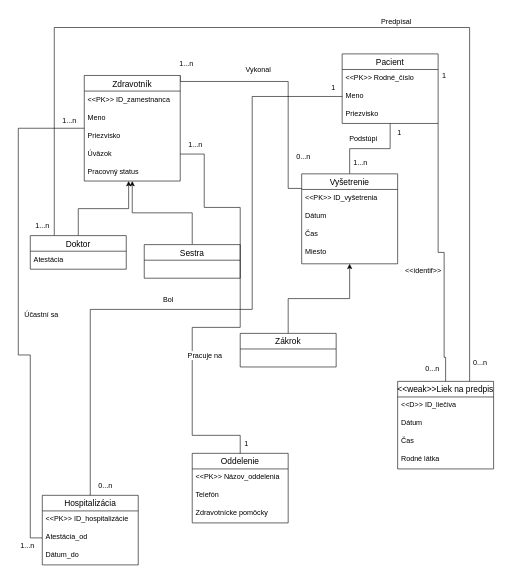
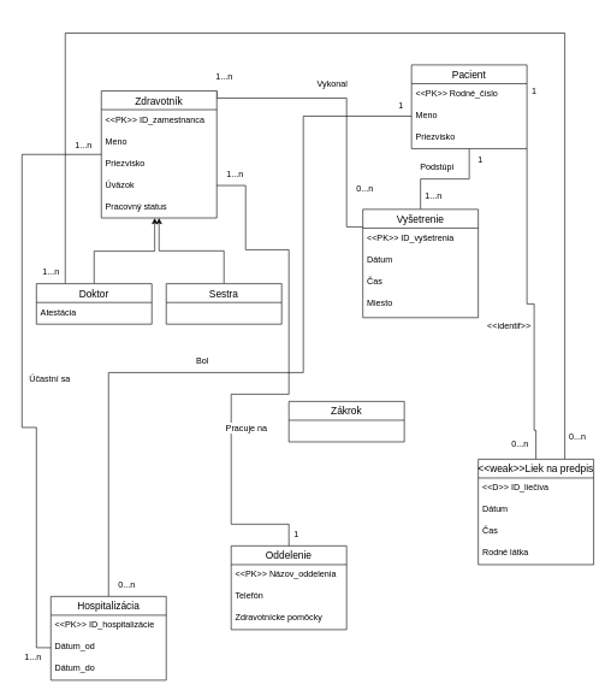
  <mxCell id="0" />
  <mxCell id="1" parent="0" />
  <mxCell id="2" style="edgeStyle=orthogonalEdgeStyle;rounded=0;orthogonalLoop=1;jettySize=auto;html=1;exitX=1;exitY=0;exitDx=0;exitDy=0;entryX=0.022;entryY=-0.056;entryDx=0;entryDy=0;entryPerimeter=0;endArrow=none;endFill=0;" edge="1" parent="1" source="4" target="21"><mxGeometry relative="1" as="geometry"><Array as="points"><mxPoint x="300" y="135" /><mxPoint x="480" y="135" /><mxPoint x="480" y="313" /></Array></mxGeometry></mxCell>
  <mxCell id="3" style="edgeStyle=orthogonalEdgeStyle;rounded=0;orthogonalLoop=1;jettySize=auto;html=1;entryX=0;entryY=0.5;entryDx=0;entryDy=0;fontSize=12;endArrow=none;endFill=0;" edge="1" parent="1" source="4" target="40"><mxGeometry relative="1" as="geometry"><Array as="points"><mxPoint x="30" y="213" /><mxPoint x="30" y="591" /><mxPoint x="50" y="591" /><mxPoint x="50" y="896" /></Array></mxGeometry></mxCell>
  <mxCell id="4" value="Zdravotník" style="swimlane;fontStyle=0;childLayout=stackLayout;horizontal=1;startSize=26;horizontalStack=0;resizeParent=1;resizeParentMax=0;resizeLast=0;collapsible=1;marginBottom=0;align=center;fontSize=14;" parent="1" vertex="1"><mxGeometry x="140" y="125" width="160" height="176" as="geometry" /></mxCell>
  <mxCell id="5" value="&lt;&lt;PK&gt;&gt; ID_zamestnanca" style="text;strokeColor=none;fillColor=none;spacingLeft=4;spacingRight=4;overflow=hidden;rotatable=0;points=[[0,0.5],[1,0.5]];portConstraint=eastwest;fontSize=12;" parent="4" vertex="1"><mxGeometry y="26" width="160" height="30" as="geometry" /></mxCell>
  <mxCell id="6" value="Meno" style="text;strokeColor=none;fillColor=none;spacingLeft=4;spacingRight=4;overflow=hidden;rotatable=0;points=[[0,0.5],[1,0.5]];portConstraint=eastwest;fontSize=12;" parent="4" vertex="1"><mxGeometry y="56" width="160" height="30" as="geometry" /></mxCell>
  <mxCell id="7" value="Priezvisko" style="text;strokeColor=none;fillColor=none;spacingLeft=4;spacingRight=4;overflow=hidden;rotatable=0;points=[[0,0.5],[1,0.5]];portConstraint=eastwest;fontSize=12;" parent="4" vertex="1"><mxGeometry y="86" width="160" height="30" as="geometry" /></mxCell>
  <mxCell id="8" value="Úväzok" style="text;strokeColor=none;fillColor=none;spacingLeft=4;spacingRight=4;overflow=hidden;rotatable=0;points=[[0,0.5],[1,0.5]];portConstraint=eastwest;fontSize=12;" parent="4" vertex="1"><mxGeometry y="116" width="160" height="30" as="geometry" /></mxCell>
  <mxCell id="9" value="Pracovný status" style="text;strokeColor=none;fillColor=none;spacingLeft=4;spacingRight=4;overflow=hidden;rotatable=0;points=[[0,0.5],[1,0.5]];portConstraint=eastwest;fontSize=12;" parent="4" vertex="1"><mxGeometry y="146" width="160" height="30" as="geometry" /></mxCell>
  <mxCell id="10" style="edgeStyle=orthogonalEdgeStyle;rounded=0;orthogonalLoop=1;jettySize=auto;html=1;entryX=0.5;entryY=0;entryDx=0;entryDy=0;endArrow=none;endFill=0;" edge="1" parent="1" source="12" target="32"><mxGeometry relative="1" as="geometry"><Array as="points"><mxPoint x="730" y="420" /><mxPoint x="740" y="420" /><mxPoint x="740" y="595" /><mxPoint x="743" y="595" /></Array></mxGeometry></mxCell>
  <mxCell id="11" style="edgeStyle=orthogonalEdgeStyle;rounded=0;orthogonalLoop=1;jettySize=auto;html=1;endArrow=none;endFill=0;" edge="1" parent="1" source="12" target="20"><mxGeometry relative="1" as="geometry" /></mxCell>
  <mxCell id="12" value="Pacient" style="swimlane;fontStyle=0;childLayout=stackLayout;horizontal=1;startSize=26;horizontalStack=0;resizeParent=1;resizeParentMax=0;resizeLast=0;collapsible=1;marginBottom=0;align=center;fontSize=14;" parent="1" vertex="1"><mxGeometry x="570" y="89" width="160" height="116" as="geometry" /></mxCell>
  <mxCell id="13" value="&lt;&lt;PK&gt;&gt; Rodné_číslo" style="text;strokeColor=none;fillColor=none;spacingLeft=4;spacingRight=4;overflow=hidden;rotatable=0;points=[[0,0.5],[1,0.5]];portConstraint=eastwest;fontSize=12;" parent="12" vertex="1"><mxGeometry y="26" width="160" height="30" as="geometry" /></mxCell>
  <mxCell id="14" value="Meno" style="text;strokeColor=none;fillColor=none;spacingLeft=4;spacingRight=4;overflow=hidden;rotatable=0;points=[[0,0.5],[1,0.5]];portConstraint=eastwest;fontSize=12;" parent="12" vertex="1"><mxGeometry y="56" width="160" height="30" as="geometry" /></mxCell>
  <mxCell id="15" value="Priezvisko" style="text;strokeColor=none;fillColor=none;spacingLeft=4;spacingRight=4;overflow=hidden;rotatable=0;points=[[0,0.5],[1,0.5]];portConstraint=eastwest;fontSize=12;" parent="12" vertex="1"><mxGeometry y="86" width="160" height="30" as="geometry" /></mxCell>
  <mxCell id="16" value="Oddelenie" style="swimlane;fontStyle=0;childLayout=stackLayout;horizontal=1;startSize=26;horizontalStack=0;resizeParent=1;resizeParentMax=0;resizeLast=0;collapsible=1;marginBottom=0;align=center;fontSize=14;" parent="1" vertex="1"><mxGeometry x="320" y="755" width="160" height="116" as="geometry" /></mxCell>
  <mxCell id="17" value="&lt;&lt;PK&gt;&gt; Názov_oddelenia" style="text;strokeColor=none;fillColor=none;spacingLeft=4;spacingRight=4;overflow=hidden;rotatable=0;points=[[0,0.5],[1,0.5]];portConstraint=eastwest;fontSize=12;" parent="16" vertex="1"><mxGeometry y="26" width="160" height="30" as="geometry" /></mxCell>
  <mxCell id="18" value="Telefón" style="text;strokeColor=none;fillColor=none;spacingLeft=4;spacingRight=4;overflow=hidden;rotatable=0;points=[[0,0.5],[1,0.5]];portConstraint=eastwest;fontSize=12;" parent="16" vertex="1"><mxGeometry y="56" width="160" height="30" as="geometry" /></mxCell>
  <mxCell id="19" value="Zdravotnícke pomôcky" style="text;strokeColor=none;fillColor=none;spacingLeft=4;spacingRight=4;overflow=hidden;rotatable=0;points=[[0,0.5],[1,0.5]];portConstraint=eastwest;fontSize=12;" parent="16" vertex="1"><mxGeometry y="86" width="160" height="30" as="geometry" /></mxCell>
  <mxCell id="20" value="Vyšetrenie" style="swimlane;fontStyle=0;childLayout=stackLayout;horizontal=1;startSize=26;horizontalStack=0;resizeParent=1;resizeParentMax=0;resizeLast=0;collapsible=1;marginBottom=0;align=center;fontSize=14;" parent="1" vertex="1"><mxGeometry x="502.5" y="289" width="160" height="150" as="geometry" /></mxCell>
  <mxCell id="21" value="&lt;&lt;PK&gt;&gt; ID_vyšetrenia" style="text;strokeColor=none;fillColor=none;spacingLeft=4;spacingRight=4;overflow=hidden;rotatable=0;points=[[0,0.5],[1,0.5]];portConstraint=eastwest;fontSize=12;" parent="20" vertex="1"><mxGeometry y="26" width="160" height="30" as="geometry" /></mxCell>
  <mxCell id="22" value="Dátum" style="text;strokeColor=none;fillColor=none;spacingLeft=4;spacingRight=4;overflow=hidden;rotatable=0;points=[[0,0.5],[1,0.5]];portConstraint=eastwest;fontSize=12;" parent="20" vertex="1"><mxGeometry y="56" width="160" height="30" as="geometry" /></mxCell>
  <mxCell id="23" value="Čas&#10;" style="text;strokeColor=none;fillColor=none;spacingLeft=4;spacingRight=4;overflow=hidden;rotatable=0;points=[[0,0.5],[1,0.5]];portConstraint=eastwest;fontSize=12;" parent="20" vertex="1"><mxGeometry y="86" width="160" height="64" as="geometry" /></mxCell>
- <mxCell id="24" style="edgeStyle=orthogonalEdgeStyle;rounded=0;orthogonalLoop=1;jettySize=auto;html=1;" edge="1" parent="1" source="25" target="20"><mxGeometry relative="1" as="geometry" /></mxCell>
  <mxCell id="25" value="Zákrok" style="swimlane;fontStyle=0;childLayout=stackLayout;horizontal=1;startSize=26;horizontalStack=0;resizeParent=1;resizeParentMax=0;resizeLast=0;collapsible=1;marginBottom=0;align=center;fontSize=14;" parent="1" vertex="1"><mxGeometry x="400" y="555" width="160" height="56" as="geometry" /></mxCell>
  <mxCell id="26" style="edgeStyle=orthogonalEdgeStyle;rounded=0;orthogonalLoop=1;jettySize=auto;html=1;" edge="1" parent="1" source="28" target="4"><mxGeometry relative="1" as="geometry"><Array as="points"><mxPoint x="130" y="347" /><mxPoint x="214" y="347" /></Array></mxGeometry></mxCell>
  <mxCell id="27" style="edgeStyle=orthogonalEdgeStyle;rounded=0;orthogonalLoop=1;jettySize=auto;html=1;exitX=0.25;exitY=0;exitDx=0;exitDy=0;entryX=0.75;entryY=0;entryDx=0;entryDy=0;endArrow=none;endFill=0;" edge="1" parent="1" source="28" target="32"><mxGeometry relative="1" as="geometry"><Array as="points"><mxPoint x="90" y="45" /><mxPoint x="783" y="45" /></Array></mxGeometry></mxCell>
  <mxCell id="28" value="Doktor" style="swimlane;fontStyle=0;childLayout=stackLayout;horizontal=1;startSize=26;horizontalStack=0;resizeParent=1;resizeParentMax=0;resizeLast=0;collapsible=1;marginBottom=0;align=center;fontSize=14;" parent="1" vertex="1"><mxGeometry x="50" y="392" width="160" height="56" as="geometry" /></mxCell>
  <mxCell id="29" value="Atestácia" style="text;strokeColor=none;fillColor=none;spacingLeft=4;spacingRight=4;overflow=hidden;rotatable=0;points=[[0,0.5],[1,0.5]];portConstraint=eastwest;fontSize=12;" parent="28" vertex="1"><mxGeometry y="26" width="160" height="30" as="geometry" /></mxCell>
  <mxCell id="30" style="edgeStyle=orthogonalEdgeStyle;rounded=0;orthogonalLoop=1;jettySize=auto;html=1;" edge="1" parent="1" source="31" target="4"><mxGeometry relative="1" as="geometry" /></mxCell>
- <mxCell id="31" value="Sestra" style="swimlane;fontStyle=0;childLayout=stackLayout;horizontal=1;startSize=26;horizontalStack=0;resizeParent=1;resizeParentMax=0;resizeLast=0;collapsible=1;marginBottom=0;align=center;fontSize=14;" parent="1" vertex="1"><mxGeometry x="240" y="407" width="160" height="56" as="geometry" /></mxCell>
+ <mxCell id="31" value="Sestra" style="swimlane;fontStyle=0;childLayout=stackLayout;horizontal=1;startSize=26;horizontalStack=0;resizeParent=1;resizeParentMax=0;resizeLast=0;collapsible=1;marginBottom=0;align=center;fontSize=14;" parent="1" vertex="1"><mxGeometry x="230" y="392" width="160" height="56" as="geometry" /></mxCell>
  <mxCell id="32" value="&lt;&lt;weak&gt;&gt;Liek na predpis" style="swimlane;fontStyle=0;childLayout=stackLayout;horizontal=1;startSize=26;horizontalStack=0;resizeParent=1;resizeParentMax=0;resizeLast=0;collapsible=1;marginBottom=0;align=center;fontSize=14;" parent="1" vertex="1"><mxGeometry x="662.5" y="635" width="160" height="146" as="geometry" /></mxCell>
  <mxCell id="33" value="&lt;&lt;D&gt;&gt; ID_liečiva" style="text;strokeColor=none;fillColor=none;spacingLeft=4;spacingRight=4;overflow=hidden;rotatable=0;points=[[0,0.5],[1,0.5]];portConstraint=eastwest;fontSize=12;" parent="32" vertex="1"><mxGeometry y="26" width="160" height="30" as="geometry" /></mxCell>
  <mxCell id="34" value="Dátum" style="text;strokeColor=none;fillColor=none;spacingLeft=4;spacingRight=4;overflow=hidden;rotatable=0;points=[[0,0.5],[1,0.5]];portConstraint=eastwest;fontSize=12;" parent="32" vertex="1"><mxGeometry y="56" width="160" height="30" as="geometry" /></mxCell>
  <mxCell id="35" value="Čas" style="text;strokeColor=none;fillColor=none;spacingLeft=4;spacingRight=4;overflow=hidden;rotatable=0;points=[[0,0.5],[1,0.5]];portConstraint=eastwest;fontSize=12;" parent="32" vertex="1"><mxGeometry y="86" width="160" height="30" as="geometry" /></mxCell>
  <mxCell id="36" value="Rodné látka" style="text;strokeColor=none;fillColor=none;spacingLeft=4;spacingRight=4;overflow=hidden;rotatable=0;points=[[0,0.5],[1,0.5]];portConstraint=eastwest;fontSize=12;" parent="32" vertex="1"><mxGeometry y="116" width="160" height="30" as="geometry" /></mxCell>
  <mxCell id="37" value="Miesto" style="text;strokeColor=none;fillColor=none;spacingLeft=4;spacingRight=4;overflow=hidden;rotatable=0;points=[[0,0.5],[1,0.5]];portConstraint=eastwest;fontSize=12;" parent="1" vertex="1"><mxGeometry x="502.5" y="405" width="160" height="30" as="geometry" /></mxCell>
  <mxCell id="38" value="Hospitalizácia" style="swimlane;fontStyle=0;childLayout=stackLayout;horizontal=1;startSize=26;horizontalStack=0;resizeParent=1;resizeParentMax=0;resizeLast=0;collapsible=1;marginBottom=0;align=center;fontSize=14;" parent="1" vertex="1"><mxGeometry x="70" y="825" width="160" height="116" as="geometry" /></mxCell>
  <mxCell id="39" value="&lt;&lt;PK&gt;&gt; ID_hospitalizácie" style="text;strokeColor=none;fillColor=none;spacingLeft=4;spacingRight=4;overflow=hidden;rotatable=0;points=[[0,0.5],[1,0.5]];portConstraint=eastwest;fontSize=12;" parent="38" vertex="1"><mxGeometry y="26" width="160" height="30" as="geometry" /></mxCell>
- <mxCell id="40" value="Atestácia_od" style="text;strokeColor=none;fillColor=none;spacingLeft=4;spacingRight=4;overflow=hidden;rotatable=0;points=[[0,0.5],[1,0.5]];portConstraint=eastwest;fontSize=12;" parent="38" vertex="1"><mxGeometry y="56" width="160" height="30" as="geometry" /></mxCell>
+ <mxCell id="40" value="Dátum_od" style="text;strokeColor=none;fillColor=none;spacingLeft=4;spacingRight=4;overflow=hidden;rotatable=0;points=[[0,0.5],[1,0.5]];portConstraint=eastwest;fontSize=12;" parent="38" vertex="1"><mxGeometry y="56" width="160" height="30" as="geometry" /></mxCell>
  <mxCell id="41" value="Dátum_do" style="text;strokeColor=none;fillColor=none;spacingLeft=4;spacingRight=4;overflow=hidden;rotatable=0;points=[[0,0.5],[1,0.5]];portConstraint=eastwest;fontSize=12;" parent="38" vertex="1"><mxGeometry y="86" width="160" height="30" as="geometry" /></mxCell>
  <mxCell id="42" value="1...n" style="text;html=1;align=center;verticalAlign=middle;resizable=0;points=[];autosize=1;strokeColor=none;fillColor=none;" vertex="1" parent="1"><mxGeometry x="285" y="90" width="50" height="30" as="geometry" /></mxCell>
  <mxCell id="43" value="0...n" style="text;html=1;align=center;verticalAlign=middle;resizable=0;points=[];autosize=1;strokeColor=none;fillColor=none;" vertex="1" parent="1"><mxGeometry x="480" y="245" width="50" height="30" as="geometry" /></mxCell>
- <mxCell id="44" value="Vykonal" style="text;html=1;align=center;verticalAlign=middle;resizable=0;points=[];autosize=1;strokeColor=none;fillColor=none;" vertex="1" parent="1"><mxGeometry x="395" y="100" width="70" height="30" as="geometry" /></mxCell>
+ <mxCell id="44" value="Vykonal" style="text;html=1;align=center;verticalAlign=middle;resizable=0;points=[];autosize=1;strokeColor=none;fillColor=none;" vertex="1" parent="1"><mxGeometry x="425" y="100" width="70" height="30" as="geometry" /></mxCell>
  <mxCell id="45" value="1...n" style="text;html=1;align=center;verticalAlign=middle;resizable=0;points=[];autosize=1;strokeColor=none;fillColor=none;" vertex="1" parent="1"><mxGeometry x="45" y="360" width="50" height="30" as="geometry" /></mxCell>
  <mxCell id="46" value="0...n" style="text;html=1;align=center;verticalAlign=middle;resizable=0;points=[];autosize=1;strokeColor=none;fillColor=none;" vertex="1" parent="1"><mxGeometry x="775" y="590" width="50" height="30" as="geometry" /></mxCell>
- <mxCell id="47" value="Predpísal" style="text;html=1;align=center;verticalAlign=middle;resizable=0;points=[];autosize=1;strokeColor=none;fillColor=none;" vertex="1" parent="1"><mxGeometry x="625" y="20" width="70" height="30" as="geometry" /></mxCell>
  <mxCell id="48" value="1" style="text;html=1;align=center;verticalAlign=middle;resizable=0;points=[];autosize=1;strokeColor=none;fillColor=none;" vertex="1" parent="1"><mxGeometry x="725" y="110" width="30" height="30" as="geometry" /></mxCell>
  <mxCell id="49" value="&amp;lt;&amp;lt;identif&amp;gt;&amp;gt;" style="text;html=1;align=center;verticalAlign=middle;resizable=0;points=[];autosize=1;strokeColor=none;fillColor=none;" vertex="1" parent="1"><mxGeometry x="665" y="435" width="80" height="30" as="geometry" /></mxCell>
  <mxCell id="50" value="0...n" style="text;html=1;align=center;verticalAlign=middle;resizable=0;points=[];autosize=1;strokeColor=none;fillColor=none;" vertex="1" parent="1"><mxGeometry x="695" y="600" width="50" height="30" as="geometry" /></mxCell>
  <mxCell id="51" value="1" style="text;html=1;align=center;verticalAlign=middle;resizable=0;points=[];autosize=1;strokeColor=none;fillColor=none;" vertex="1" parent="1"><mxGeometry x="650" y="205" width="30" height="30" as="geometry" /></mxCell>
  <mxCell id="52" value="1...n" style="text;html=1;align=center;verticalAlign=middle;resizable=0;points=[];autosize=1;strokeColor=none;fillColor=none;" vertex="1" parent="1"><mxGeometry x="575" y="255" width="50" height="30" as="geometry" /></mxCell>
  <mxCell id="53" value="Podstúpi" style="text;html=1;align=center;verticalAlign=middle;resizable=0;points=[];autosize=1;strokeColor=none;fillColor=none;" vertex="1" parent="1"><mxGeometry x="570" y="215" width="70" height="30" as="geometry" /></mxCell>
  <mxCell id="54" style="edgeStyle=orthogonalEdgeStyle;rounded=0;orthogonalLoop=1;jettySize=auto;html=1;entryX=0.5;entryY=0;entryDx=0;entryDy=0;endArrow=none;endFill=0;" edge="1" parent="1" source="14" target="38"><mxGeometry relative="1" as="geometry"><Array as="points"><mxPoint x="420" y="160" /><mxPoint x="420" y="515" /><mxPoint x="150" y="515" /></Array></mxGeometry></mxCell>
  <mxCell id="55" value="1" style="text;html=1;align=center;verticalAlign=middle;resizable=0;points=[];autosize=1;strokeColor=none;fillColor=none;" vertex="1" parent="1"><mxGeometry x="540" y="130" width="30" height="30" as="geometry" /></mxCell>
  <mxCell id="56" value="0...n" style="text;html=1;align=center;verticalAlign=middle;resizable=0;points=[];autosize=1;strokeColor=none;fillColor=none;" vertex="1" parent="1"><mxGeometry x="150" y="795" width="50" height="30" as="geometry" /></mxCell>
  <mxCell id="57" value="Bol" style="text;html=1;align=center;verticalAlign=middle;resizable=0;points=[];autosize=1;strokeColor=none;fillColor=none;" vertex="1" parent="1"><mxGeometry x="260" y="485" width="40" height="30" as="geometry" /></mxCell>
  <mxCell id="58" style="edgeStyle=orthogonalEdgeStyle;rounded=0;orthogonalLoop=1;jettySize=auto;html=1;entryX=0.5;entryY=0;entryDx=0;entryDy=0;endArrow=none;endFill=0;" edge="1" parent="1" source="8" target="16"><mxGeometry relative="1" as="geometry"><Array as="points"><mxPoint x="340" y="256" /><mxPoint x="340" y="345" /><mxPoint x="400" y="345" /><mxPoint x="400" y="545" /><mxPoint x="320" y="545" /><mxPoint x="320" y="725" /><mxPoint x="400" y="725" /></Array></mxGeometry></mxCell>
  <mxCell id="59" value="&lt;font style=&quot;font-size: 12px;&quot;&gt;Pracuje na&lt;/font&gt;" style="edgeLabel;html=1;align=center;verticalAlign=middle;resizable=0;points=[];" vertex="1" connectable="0" parent="58"><mxGeometry x="0.238" y="-2" relative="1" as="geometry"><mxPoint x="22" y="45" as="offset" /></mxGeometry></mxCell>
  <mxCell id="60" value="1...n" style="text;html=1;align=center;verticalAlign=middle;resizable=0;points=[];autosize=1;strokeColor=none;fillColor=none;fontSize=12;" vertex="1" parent="1"><mxGeometry x="300" y="225" width="50" height="30" as="geometry" /></mxCell>
  <mxCell id="61" value="1" style="text;html=1;align=center;verticalAlign=middle;resizable=0;points=[];autosize=1;strokeColor=none;fillColor=none;fontSize=12;" vertex="1" parent="1"><mxGeometry x="330" y="725" width="160" height="30" as="geometry" /></mxCell>
  <mxCell id="62" value="1...n" style="text;html=1;align=center;verticalAlign=middle;resizable=0;points=[];autosize=1;strokeColor=none;fillColor=none;fontSize=12;" vertex="1" parent="1"><mxGeometry x="90" y="185" width="50" height="30" as="geometry" /></mxCell>
  <mxCell id="63" value="1...n" style="text;html=1;align=center;verticalAlign=middle;resizable=0;points=[];autosize=1;strokeColor=none;fillColor=none;fontSize=12;" vertex="1" parent="1"><mxGeometry x="20" y="895" width="50" height="30" as="geometry" /></mxCell>
  <mxCell id="64" value="Účastní sa&amp;nbsp;" style="text;html=1;align=center;verticalAlign=middle;resizable=0;points=[];autosize=1;strokeColor=none;fillColor=none;fontSize=12;" vertex="1" parent="1"><mxGeometry x="30" y="510" width="80" height="30" as="geometry" /></mxCell>
